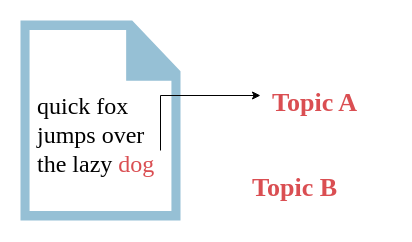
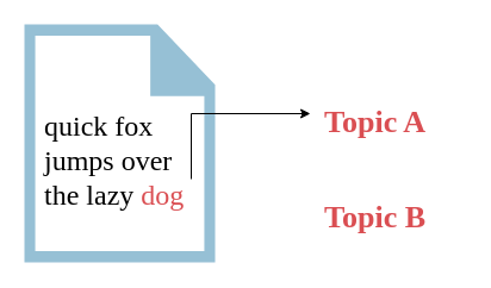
  <mxCell id="0" />
  <mxCell id="1" parent="0" />
  <mxCell id="2" value="" style="group" parent="1" vertex="1" connectable="0"><mxGeometry x="20" y="20" width="160" height="200" as="geometry" /></mxCell>
  <mxCell id="3" value="" style="pointerEvents=1;shadow=0;dashed=0;html=1;strokeColor=none;labelPosition=center;verticalLabelPosition=bottom;verticalAlign=top;outlineConnect=0;align=center;shape=mxgraph.office.concepts.document_blank;fontColor=#96C0D5;labelBorderColor=#96C0D5;fillColor=#96C0D5;" parent="2" vertex="1"><mxGeometry width="160" height="200" as="geometry" /></mxCell>
  <mxCell id="4" value="&lt;div style=&quot;font-size: 24px&quot; align=&quot;left&quot;&gt;quick fox &lt;br style=&quot;font-size: 24px&quot;&gt;&lt;/div&gt;&lt;div style=&quot;font-size: 24px&quot; align=&quot;left&quot;&gt;jumps over &lt;br style=&quot;font-size: 24px&quot;&gt;&lt;/div&gt;&lt;div style=&quot;font-size: 24px&quot; align=&quot;left&quot;&gt;the lazy &lt;font color=&quot;#DA4E52&quot;&gt;dog&lt;/font&gt;&lt;/div&gt;" style="text;html=1;align=left;verticalAlign=middle;resizable=0;points=[];autosize=1;fontSize=24;spacingLeft=5;fontFamily=Palatino Linotype;" parent="2" vertex="1"><mxGeometry x="10" y="70" width="150" height="90" as="geometry" /></mxCell>
  <mxCell id="5" style="edgeStyle=orthogonalEdgeStyle;rounded=0;orthogonalLoop=1;jettySize=auto;html=1;startArrow=classic;startFill=1;endArrow=none;endFill=0;" edge="1" parent="1"><mxGeometry relative="1" as="geometry"><mxPoint x="160" y="150" as="targetPoint" /><mxPoint x="260" y="95" as="sourcePoint" /><Array as="points"><mxPoint x="160" y="95" /></Array></mxGeometry></mxCell>
  <mxCell id="6" value="&lt;font style=&quot;font-size: 26px;&quot; color=&quot;#DA4E52&quot;&gt;&lt;font style=&quot;font-size: 26px;&quot;&gt;&lt;b style=&quot;font-size: 26px;&quot;&gt;Topic A&lt;/b&gt;&lt;br style=&quot;font-size: 26px;&quot;&gt;&lt;/font&gt;&lt;/font&gt;" style="text;whiteSpace=wrap;html=1;fontSize=26;fontFamily=Palatino Linotype;" parent="1" vertex="1"><mxGeometry x="270" y="80" width="120" height="30" as="geometry" /></mxCell>
- <mxCell id="7" value="&lt;font style=&quot;font-size: 26px&quot; color=&quot;#DA4E52&quot;&gt;&lt;font style=&quot;font-size: 26px&quot;&gt;&lt;b style=&quot;font-size: 26px&quot;&gt;Topic B&lt;/b&gt;&lt;br style=&quot;font-size: 26px&quot;&gt;&lt;/font&gt;&lt;/font&gt;" style="text;whiteSpace=wrap;html=1;fontSize=26;fontFamily=Palatino Linotype;" parent="1" vertex="1"><mxGeometry x="250" y="165" width="120" height="30" as="geometry" /></mxCell>
+ <mxCell id="7" value="&lt;font style=&quot;font-size: 26px&quot; color=&quot;#DA4E52&quot;&gt;&lt;font style=&quot;font-size: 26px&quot;&gt;&lt;b style=&quot;font-size: 26px&quot;&gt;Topic B&lt;/b&gt;&lt;br style=&quot;font-size: 26px&quot;&gt;&lt;/font&gt;&lt;/font&gt;" style="text;whiteSpace=wrap;html=1;fontSize=26;fontFamily=Palatino Linotype;" parent="1" vertex="1"><mxGeometry x="270" y="160" width="120" height="30" as="geometry" /></mxCell>
